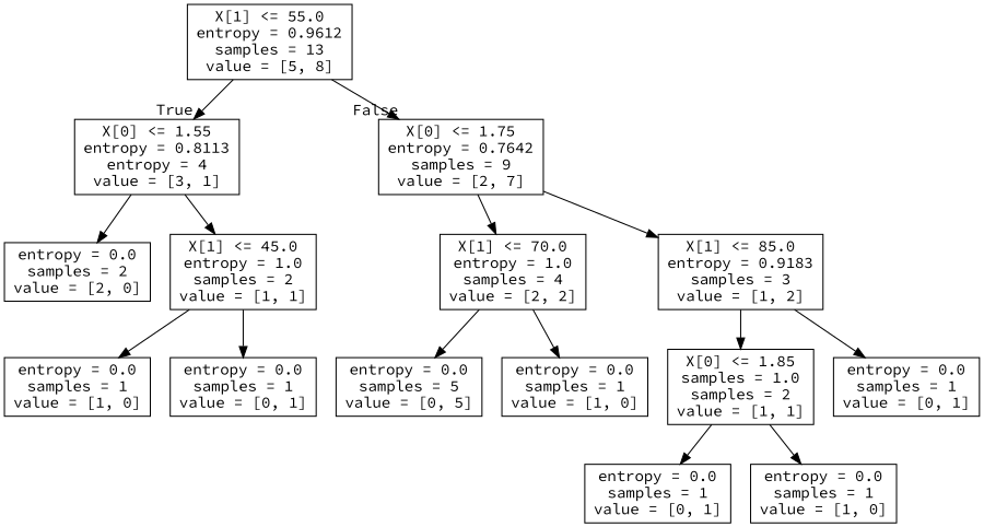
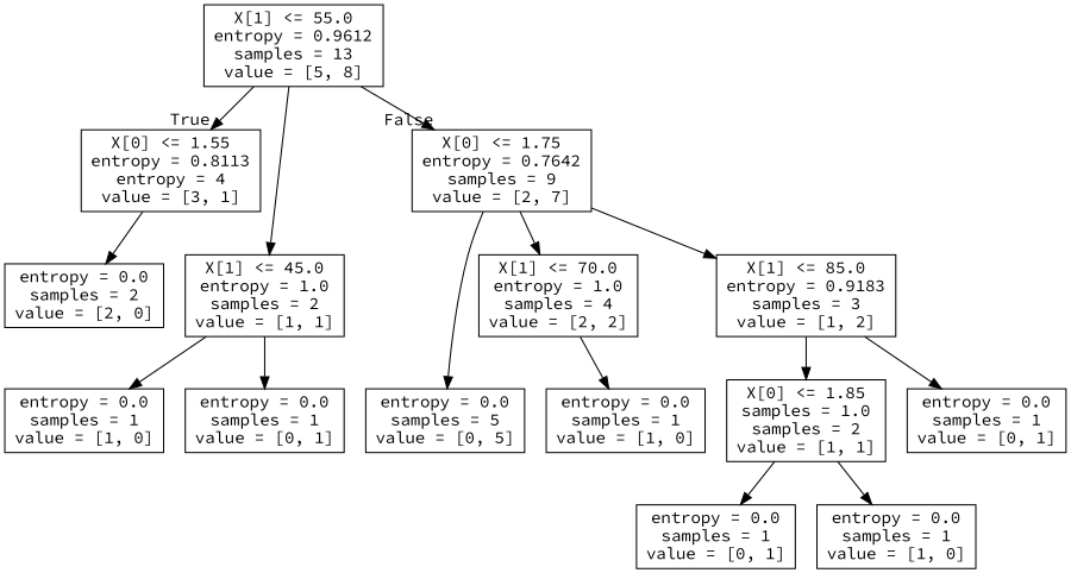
  digraph {
    fontname="Source Code Pro"
    node [fontname="Source Code Pro" shape=box]
    edge [fontname="Source Code Pro"]
    n1 [label="X[1] <= 55.0\nentropy = 0.9612\nsamples = 13\nvalue = [5, 8]"]
    n2 [label="X[0] <= 1.55\nentropy = 0.8113\nentropy = 4\nvalue = [3, 1]"]
    n3 [label="X[0] <= 1.75\nentropy = 0.7642\nsamples = 9\nvalue = [2, 7]"]
    n4 [label="X[1] <= 45.0\nentropy = 1.0\nsamples = 2\nvalue = [1, 1]"]
    n5 [label="entropy = 0.0\nsamples = 2\nvalue = [2, 0]"]
    n6 [label="entropy = 0.0\nsamples = 5\nvalue = [0, 5]"]
    n7 [label="X[1] <= 70.0\nentropy = 1.0\nsamples = 4\nvalue = [2, 2]"]
    n8 [label="X[1] <= 85.0\nentropy = 0.9183\nsamples = 3\nvalue = [1, 2]"]
    n9 [label="entropy = 0.0\nsamples = 1\nvalue = [1, 0]"]
    n10 [label="entropy = 0.0\nsamples = 1\nvalue = [0, 1]"]
    n11 [label="entropy = 0.0\nsamples = 1\nvalue = [1, 0]"]
    n12 [label="X[0] <= 1.85\nsamples = 1.0\nsamples = 2\nvalue = [1, 1]"]
    n13 [label="entropy = 0.0\nsamples = 1\nvalue = [0, 1]"]
    n14 [label="entropy = 0.0\nsamples = 1\nvalue = [0, 1]"]
    n15 [label="entropy = 0.0\nsamples = 1\nvalue = [1, 0]"]
    n1 -> n2 [headlabel=True labelangle=45 labeldistance=2.5]
    n1 -> n3 [headlabel=False labelangle=-45 labeldistance=2.5]
-   n2 -> n4
+   n1 -> n4
    n2 -> n5
-   n7 -> n6
+   n3 -> n6
    n3 -> n7
    n3 -> n8
    n4 -> n9
    n4 -> n10
    n7 -> n11
    n8 -> n12
    n8 -> n13
    n12 -> n14
    n12 -> n15
  }
